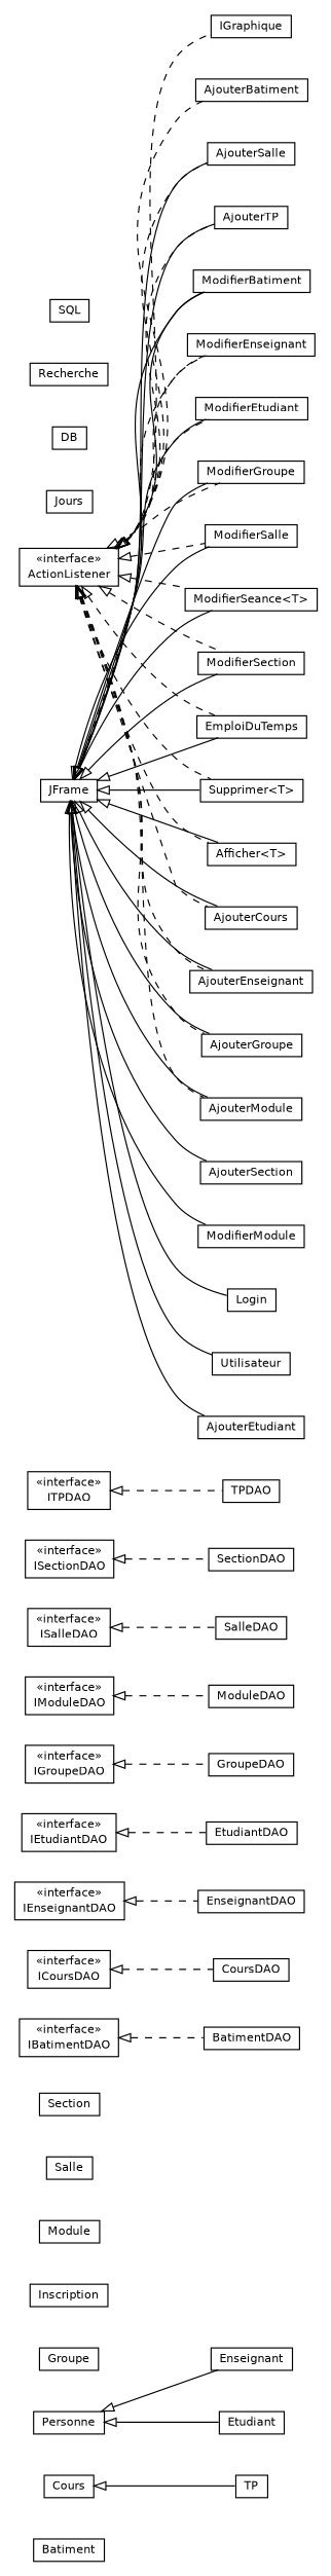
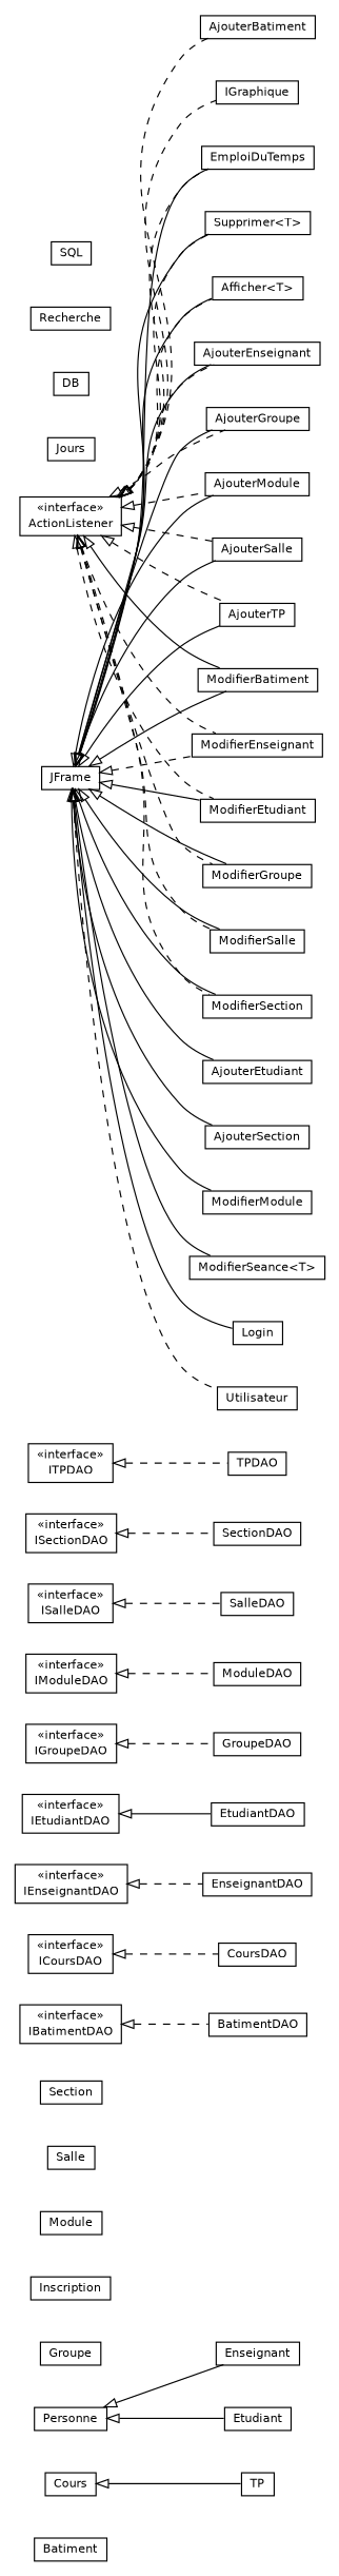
  digraph {
    nodesep=0.25
    rankdir=LR
    ranksep=0.5
    node [fontcolor=black fontname=Helvetica fontsize=10.0 shape=plaintext]
    edge [arrowtail=empty dir=back fontname=Helvetica fontsize=10 headport=p labelfontname=Helvetica labelfontsize=10 tailport=p style=dashed]
    n1 [label=<<table title="BDD.Batiment" border="0" cellborder="1" cellspacing="0" cellpadding="2" port="p"> 		<tr><td><table border="0" cellspacing="0" cellpadding="1"> <tr><td align="center" balign="center"> Batiment </td></tr> 		</table></td></tr> 		</table>>]
    n2 [label=<<table title="BDD.Cours" border="0" cellborder="1" cellspacing="0" cellpadding="2" port="p"> 		<tr><td><table border="0" cellspacing="0" cellpadding="1"> <tr><td align="center" balign="center"> Cours </td></tr> 		</table></td></tr> 		</table>>]
    n3 [label=<<table title="BDD.TP" border="0" cellborder="1" cellspacing="0" cellpadding="2" port="p"> 		<tr><td><table border="0" cellspacing="0" cellpadding="1"> <tr><td align="center" balign="center"> TP </td></tr> 		</table></td></tr> 		</table>>]
    n4 [label=<<table title="BDD.Enseignant" border="0" cellborder="1" cellspacing="0" cellpadding="2" port="p"> 		<tr><td><table border="0" cellspacing="0" cellpadding="1"> <tr><td align="center" balign="center"> Enseignant </td></tr> 		</table></td></tr> 		</table>>]
    n5 [label=<<table title="BDD.Etudiant" border="0" cellborder="1" cellspacing="0" cellpadding="2" port="p"> 		<tr><td><table border="0" cellspacing="0" cellpadding="1"> <tr><td align="center" balign="center"> Etudiant </td></tr> 		</table></td></tr> 		</table>>]
    n6 [label=<<table title="BDD.Groupe" border="0" cellborder="1" cellspacing="0" cellpadding="2" port="p"> 		<tr><td><table border="0" cellspacing="0" cellpadding="1"> <tr><td align="center" balign="center"> Groupe </td></tr> 		</table></td></tr> 		</table>>]
    n7 [label=<<table title="BDD.Inscription" border="0" cellborder="1" cellspacing="0" cellpadding="2" port="p"> 		<tr><td><table border="0" cellspacing="0" cellpadding="1"> <tr><td align="center" balign="center"> Inscription </td></tr> 		</table></td></tr> 		</table>>]
    n8 [label=<<table title="BDD.Module" border="0" cellborder="1" cellspacing="0" cellpadding="2" port="p"> 		<tr><td><table border="0" cellspacing="0" cellpadding="1"> <tr><td align="center" balign="center"> Module </td></tr> 		</table></td></tr> 		</table>>]
    n9 [label=<<table title="BDD.Personne" border="0" cellborder="1" cellspacing="0" cellpadding="2" port="p"> 		<tr><td><table border="0" cellspacing="0" cellpadding="1"> <tr><td align="center" balign="center"> Personne </td></tr> 		</table></td></tr> 		</table>>]
    n10 [label=<<table title="BDD.Salle" border="0" cellborder="1" cellspacing="0" cellpadding="2" port="p"> 		<tr><td><table border="0" cellspacing="0" cellpadding="1"> <tr><td align="center" balign="center"> Salle </td></tr> 		</table></td></tr> 		</table>>]
    n11 [label=<<table title="BDD.Section" border="0" cellborder="1" cellspacing="0" cellpadding="2" port="p"> 		<tr><td><table border="0" cellspacing="0" cellpadding="1"> <tr><td align="center" balign="center"> Section </td></tr> 		</table></td></tr> 		</table>>]
    n12 [label=<<table title="DAO.BatimentDAO" border="0" cellborder="1" cellspacing="0" cellpadding="2" port="p"> 		<tr><td><table border="0" cellspacing="0" cellpadding="1"> <tr><td align="center" balign="center"> BatimentDAO </td></tr> 		</table></td></tr> 		</table>>]
    n13 [label=<<table title="DAO.CoursDAO" border="0" cellborder="1" cellspacing="0" cellpadding="2" port="p"> 		<tr><td><table border="0" cellspacing="0" cellpadding="1"> <tr><td align="center" balign="center"> CoursDAO </td></tr> 		</table></td></tr> 		</table>>]
    n14 [label=<<table title="DAO.EnseignantDAO" border="0" cellborder="1" cellspacing="0" cellpadding="2" port="p"> 		<tr><td><table border="0" cellspacing="0" cellpadding="1"> <tr><td align="center" balign="center"> EnseignantDAO </td></tr> 		</table></td></tr> 		</table>>]
    n15 [label=<<table title="DAO.EtudiantDAO" border="0" cellborder="1" cellspacing="0" cellpadding="2" port="p"> 		<tr><td><table border="0" cellspacing="0" cellpadding="1"> <tr><td align="center" balign="center"> EtudiantDAO </td></tr> 		</table></td></tr> 		</table>>]
    n16 [label=<<table title="DAO.GroupeDAO" border="0" cellborder="1" cellspacing="0" cellpadding="2" port="p"> 		<tr><td><table border="0" cellspacing="0" cellpadding="1"> <tr><td align="center" balign="center"> GroupeDAO </td></tr> 		</table></td></tr> 		</table>>]
    n17 [label=<<table title="DAO.ModuleDAO" border="0" cellborder="1" cellspacing="0" cellpadding="2" port="p"> 		<tr><td><table border="0" cellspacing="0" cellpadding="1"> <tr><td align="center" balign="center"> ModuleDAO </td></tr> 		</table></td></tr> 		</table>>]
    n18 [label=<<table title="DAO.SalleDAO" border="0" cellborder="1" cellspacing="0" cellpadding="2" port="p"> 		<tr><td><table border="0" cellspacing="0" cellpadding="1"> <tr><td align="center" balign="center"> SalleDAO </td></tr> 		</table></td></tr> 		</table>>]
    n19 [label=<<table title="DAO.SectionDAO" border="0" cellborder="1" cellspacing="0" cellpadding="2" port="p"> 		<tr><td><table border="0" cellspacing="0" cellpadding="1"> <tr><td align="center" balign="center"> SectionDAO </td></tr> 		</table></td></tr> 		</table>>]
    n20 [label=<<table title="DAO.TPDAO" border="0" cellborder="1" cellspacing="0" cellpadding="2" port="p"> 		<tr><td><table border="0" cellspacing="0" cellpadding="1"> <tr><td align="center" balign="center"> TPDAO </td></tr> 		</table></td></tr> 		</table>>]
    n21 [label=<<table title="IAfficher.Afficher" border="0" cellborder="1" cellspacing="0" cellpadding="2" port="p"> 		<tr><td><table border="0" cellspacing="0" cellpadding="1"> <tr><td align="center" balign="center"> Afficher&lt;T&gt; </td></tr> 		</table></td></tr> 		</table>>]
    n22 [label=<<table title="IAjouter.AjouterBatiment" border="0" cellborder="1" cellspacing="0" cellpadding="2" port="p"> 		<tr><td><table border="0" cellspacing="0" cellpadding="1"> <tr><td align="center" balign="center"> AjouterBatiment </td></tr> 		</table></td></tr> 		</table>>]
-   n23 [label=<<table title="IAjouter.AjouterCours" border="0" cellborder="1" cellspacing="0" cellpadding="2" port="p"> 		<tr><td><table border="0" cellspacing="0" cellpadding="1"> <tr><td align="center" balign="center"> AjouterCours </td></tr> 		</table></td></tr> 		</table>>]
    n24 [label=<<table title="IAjouter.AjouterEnseignant" border="0" cellborder="1" cellspacing="0" cellpadding="2" port="p"> 		<tr><td><table border="0" cellspacing="0" cellpadding="1"> <tr><td align="center" balign="center"> AjouterEnseignant </td></tr> 		</table></td></tr> 		</table>>]
    n25 [label=<<table title="IAjouter.AjouterEtudiant" border="0" cellborder="1" cellspacing="0" cellpadding="2" port="p"> 		<tr><td><table border="0" cellspacing="0" cellpadding="1"> <tr><td align="center" balign="center"> AjouterEtudiant </td></tr> 		</table></td></tr> 		</table>>]
    n26 [label=<<table title="IAjouter.AjouterGroupe" border="0" cellborder="1" cellspacing="0" cellpadding="2" port="p"> 		<tr><td><table border="0" cellspacing="0" cellpadding="1"> <tr><td align="center" balign="center"> AjouterGroupe </td></tr> 		</table></td></tr> 		</table>>]
    n27 [label=<<table title="IAjouter.AjouterModule" border="0" cellborder="1" cellspacing="0" cellpadding="2" port="p"> 		<tr><td><table border="0" cellspacing="0" cellpadding="1"> <tr><td align="center" balign="center"> AjouterModule </td></tr> 		</table></td></tr> 		</table>>]
    n28 [label=<<table title="IAjouter.AjouterSalle" border="0" cellborder="1" cellspacing="0" cellpadding="2" port="p"> 		<tr><td><table border="0" cellspacing="0" cellpadding="1"> <tr><td align="center" balign="center"> AjouterSalle </td></tr> 		</table></td></tr> 		</table>>]
    n29 [label=<<table title="IAjouter.AjouterSection" border="0" cellborder="1" cellspacing="0" cellpadding="2" port="p"> 		<tr><td><table border="0" cellspacing="0" cellpadding="1"> <tr><td align="center" balign="center"> AjouterSection </td></tr> 		</table></td></tr> 		</table>>]
    n30 [label=<<table title="IAjouter.AjouterTP" border="0" cellborder="1" cellspacing="0" cellpadding="2" port="p"> 		<tr><td><table border="0" cellspacing="0" cellpadding="1"> <tr><td align="center" balign="center"> AjouterTP </td></tr> 		</table></td></tr> 		</table>>]
    n31 [label=<<table title="IDAO.IBatimentDAO" border="0" cellborder="1" cellspacing="0" cellpadding="2" port="p"> 		<tr><td><table border="0" cellspacing="0" cellpadding="1"> <tr><td align="center" balign="center"> &#171;interface&#187; </td></tr> <tr><td align="center" balign="center"> IBatimentDAO </td></tr> 		</table></td></tr> 		</table>>]
    n32 [label=<<table title="IDAO.ICoursDAO" border="0" cellborder="1" cellspacing="0" cellpadding="2" port="p"> 		<tr><td><table border="0" cellspacing="0" cellpadding="1"> <tr><td align="center" balign="center"> &#171;interface&#187; </td></tr> <tr><td align="center" balign="center"> ICoursDAO </td></tr> 		</table></td></tr> 		</table>>]
    n33 [label=<<table title="IDAO.IEnseignantDAO" border="0" cellborder="1" cellspacing="0" cellpadding="2" port="p"> 		<tr><td><table border="0" cellspacing="0" cellpadding="1"> <tr><td align="center" balign="center"> &#171;interface&#187; </td></tr> <tr><td align="center" balign="center"> IEnseignantDAO </td></tr> 		</table></td></tr> 		</table>>]
    n34 [label=<<table title="IDAO.IEtudiantDAO" border="0" cellborder="1" cellspacing="0" cellpadding="2" port="p"> 		<tr><td><table border="0" cellspacing="0" cellpadding="1"> <tr><td align="center" balign="center"> &#171;interface&#187; </td></tr> <tr><td align="center" balign="center"> IEtudiantDAO </td></tr> 		</table></td></tr> 		</table>>]
    n35 [label=<<table title="IDAO.IGroupeDAO" border="0" cellborder="1" cellspacing="0" cellpadding="2" port="p"> 		<tr><td><table border="0" cellspacing="0" cellpadding="1"> <tr><td align="center" balign="center"> &#171;interface&#187; </td></tr> <tr><td align="center" balign="center"> IGroupeDAO </td></tr> 		</table></td></tr> 		</table>>]
    n36 [label=<<table title="IDAO.IModuleDAO" border="0" cellborder="1" cellspacing="0" cellpadding="2" port="p"> 		<tr><td><table border="0" cellspacing="0" cellpadding="1"> <tr><td align="center" balign="center"> &#171;interface&#187; </td></tr> <tr><td align="center" balign="center"> IModuleDAO </td></tr> 		</table></td></tr> 		</table>>]
    n37 [label=<<table title="IDAO.ISalleDAO" border="0" cellborder="1" cellspacing="0" cellpadding="2" port="p"> 		<tr><td><table border="0" cellspacing="0" cellpadding="1"> <tr><td align="center" balign="center"> &#171;interface&#187; </td></tr> <tr><td align="center" balign="center"> ISalleDAO </td></tr> 		</table></td></tr> 		</table>>]
    n38 [label=<<table title="IDAO.ISectionDAO" border="0" cellborder="1" cellspacing="0" cellpadding="2" port="p"> 		<tr><td><table border="0" cellspacing="0" cellpadding="1"> <tr><td align="center" balign="center"> &#171;interface&#187; </td></tr> <tr><td align="center" balign="center"> ISectionDAO </td></tr> 		</table></td></tr> 		</table>>]
    n39 [label=<<table title="IDAO.ITPDAO" border="0" cellborder="1" cellspacing="0" cellpadding="2" port="p"> 		<tr><td><table border="0" cellspacing="0" cellpadding="1"> <tr><td align="center" balign="center"> &#171;interface&#187; </td></tr> <tr><td align="center" balign="center"> ITPDAO </td></tr> 		</table></td></tr> 		</table>>]
    n40 [label=<<table title="IModifier.ModifierBatiment" border="0" cellborder="1" cellspacing="0" cellpadding="2" port="p"> 		<tr><td><table border="0" cellspacing="0" cellpadding="1"> <tr><td align="center" balign="center"> ModifierBatiment </td></tr> 		</table></td></tr> 		</table>>]
    n41 [label=<<table title="IModifier.ModifierEnseignant" border="0" cellborder="1" cellspacing="0" cellpadding="2" port="p"> 		<tr><td><table border="0" cellspacing="0" cellpadding="1"> <tr><td align="center" balign="center"> ModifierEnseignant </td></tr> 		</table></td></tr> 		</table>>]
    n42 [label=<<table title="IModifier.ModifierEtudiant" border="0" cellborder="1" cellspacing="0" cellpadding="2" port="p"> 		<tr><td><table border="0" cellspacing="0" cellpadding="1"> <tr><td align="center" balign="center"> ModifierEtudiant </td></tr> 		</table></td></tr> 		</table>>]
    n43 [label=<<table title="IModifier.ModifierGroupe" border="0" cellborder="1" cellspacing="0" cellpadding="2" port="p"> 		<tr><td><table border="0" cellspacing="0" cellpadding="1"> <tr><td align="center" balign="center"> ModifierGroupe </td></tr> 		</table></td></tr> 		</table>>]
    n44 [label=<<table title="IModifier.ModifierModule" border="0" cellborder="1" cellspacing="0" cellpadding="2" port="p"> 		<tr><td><table border="0" cellspacing="0" cellpadding="1"> <tr><td align="center" balign="center"> ModifierModule </td></tr> 		</table></td></tr> 		</table>>]
    n45 [label=<<table title="IModifier.ModifierSalle" border="0" cellborder="1" cellspacing="0" cellpadding="2" port="p"> 		<tr><td><table border="0" cellspacing="0" cellpadding="1"> <tr><td align="center" balign="center"> ModifierSalle </td></tr> 		</table></td></tr> 		</table>>]
    n46 [label=<<table title="IModifier.ModifierSeance" border="0" cellborder="1" cellspacing="0" cellpadding="2" port="p"> 		<tr><td><table border="0" cellspacing="0" cellpadding="1"> <tr><td align="center" balign="center"> ModifierSeance&lt;T&gt; </td></tr> 		</table></td></tr> 		</table>>]
    n47 [label=<<table title="IModifier.ModifierSection" border="0" cellborder="1" cellspacing="0" cellpadding="2" port="p"> 		<tr><td><table border="0" cellspacing="0" cellpadding="1"> <tr><td align="center" balign="center"> ModifierSection </td></tr> 		</table></td></tr> 		</table>>]
    n48 [label=<<table title="Interface.EmploiDuTemps" border="0" cellborder="1" cellspacing="0" cellpadding="2" port="p"> 		<tr><td><table border="0" cellspacing="0" cellpadding="1"> <tr><td align="center" balign="center"> EmploiDuTemps </td></tr> 		</table></td></tr> 		</table>>]
    n49 [label=<<table title="Interface.IGraphique" border="0" cellborder="1" cellspacing="0" cellpadding="2" port="p"> 		<tr><td><table border="0" cellspacing="0" cellpadding="1"> <tr><td align="center" balign="center"> IGraphique </td></tr> 		</table></td></tr> 		</table>>]
    n50 [label=<<table title="Interface.Jours" border="0" cellborder="1" cellspacing="0" cellpadding="2" port="p"> 		<tr><td><table border="0" cellspacing="0" cellpadding="1"> <tr><td align="center" balign="center"> Jours </td></tr> 		</table></td></tr> 		</table>>]
    n51 [label=<<table title="Interface.Login" border="0" cellborder="1" cellspacing="0" cellpadding="2" port="p"> 		<tr><td><table border="0" cellspacing="0" cellpadding="1"> <tr><td align="center" balign="center"> Login </td></tr> 		</table></td></tr> 		</table>>]
    n52 [label=<<table title="Interface.Utilisateur" border="0" cellborder="1" cellspacing="0" cellpadding="2" port="p"> 		<tr><td><table border="0" cellspacing="0" cellpadding="1"> <tr><td align="center" balign="center"> Utilisateur </td></tr> 		</table></td></tr> 		</table>>]
    n53 [label=<<table title="ISupprimer.Supprimer" border="0" cellborder="1" cellspacing="0" cellpadding="2" port="p"> 		<tr><td><table border="0" cellspacing="0" cellpadding="1"> <tr><td align="center" balign="center"> Supprimer&lt;T&gt; </td></tr> 		</table></td></tr> 		</table>>]
    n54 [label=<<table title="SQL.DB" border="0" cellborder="1" cellspacing="0" cellpadding="2" port="p"> 		<tr><td><table border="0" cellspacing="0" cellpadding="1"> <tr><td align="center" balign="center"> DB </td></tr> 		</table></td></tr> 		</table>>]
    n55 [label=<<table title="SQL.Recherche" border="0" cellborder="1" cellspacing="0" cellpadding="2" port="p"> 		<tr><td><table border="0" cellspacing="0" cellpadding="1"> <tr><td align="center" balign="center"> Recherche </td></tr> 		</table></td></tr> 		</table>>]
    n56 [label=<<table title="SQL.SQL" border="0" cellborder="1" cellspacing="0" cellpadding="2" port="p"> 		<tr><td><table border="0" cellspacing="0" cellpadding="1"> <tr><td align="center" balign="center"> SQL </td></tr> 		</table></td></tr> 		</table>>]
    n57 [label=<<table title="javax.swing.JFrame" border="0" cellborder="1" cellspacing="0" cellpadding="2" port="p" href="http://java.sun.com/j2se/1.4.2/docs/api/javax/swing/JFrame.html"> 		<tr><td><table border="0" cellspacing="0" cellpadding="1"> <tr><td align="center" balign="center"> JFrame </td></tr> 		</table></td></tr> 		</table>>]
    n58 [label=<<table title="java.awt.event.ActionListener" border="0" cellborder="1" cellspacing="0" cellpadding="2" port="p" href="http://java.sun.com/j2se/1.4.2/docs/api/java/awt/event/ActionListener.html"> 		<tr><td><table border="0" cellspacing="0" cellpadding="1"> <tr><td align="center" balign="center"> &#171;interface&#187; </td></tr> <tr><td align="center" balign="center"> ActionListener </td></tr> 		</table></td></tr> 		</table>>]
    n2 -> n3 [style=""]
    n9 -> n4 [style=""]
    n9 -> n5 [style=""]
    n31 -> n12
    n32 -> n13
    n33 -> n14
-   n34 -> n15
+   n34 -> n15 [style=solid]
    n35 -> n16
    n36 -> n17
    n37 -> n18
    n38 -> n19
    n39 -> n20
    n57 -> n21 [style=""]
-   n57 -> n23 [style=""]
    n57 -> n24 [style=""]
    n57 -> n25 [style=""]
    n57 -> n26 [style=""]
    n57 -> n27 [style=""]
    n57 -> n28 [style=""]
    n57 -> n29 [style=""]
    n57 -> n30 [style=""]
    n57 -> n40 [style=""]
    n57 -> n41
    n57 -> n42 [style=""]
    n57 -> n43 [style=""]
    n57 -> n44 [style=""]
    n57 -> n45 [style=""]
    n57 -> n46 [style=""]
    n57 -> n47 [style=""]
    n57 -> n48 [style=""]
    n57 -> n51 [style=""]
-   n57 -> n52 [style=""]
+   n57 -> n52
    n57 -> n53 [style=""]
    n58 -> n21
    n58 -> n22
-   n58 -> n23
    n58 -> n24
    n58 -> n26
    n58 -> n27
    n58 -> n28
    n58 -> n30
    n58 -> n40 [style=solid]
    n58 -> n41
    n58 -> n42
    n58 -> n43
    n58 -> n45
-   n58 -> n46
    n58 -> n47
    n58 -> n48
    n58 -> n49
    n58 -> n53
  }
